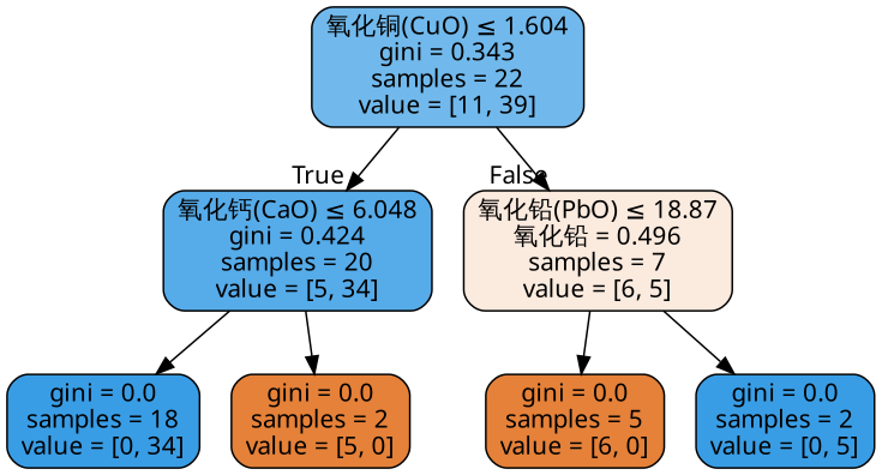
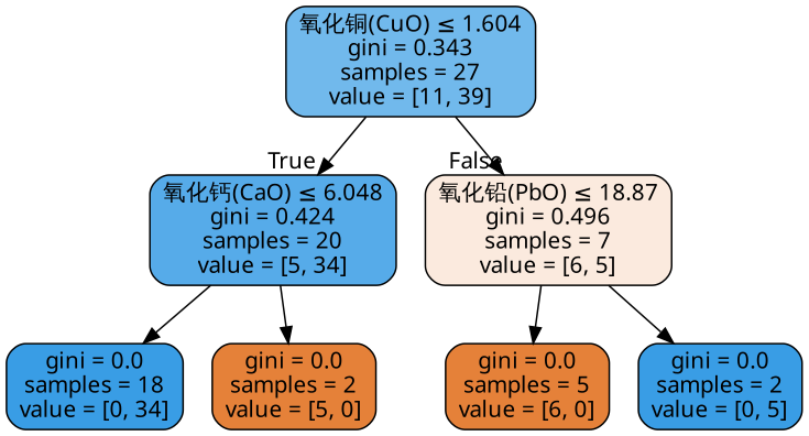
  digraph {
    node [color=black fillcolor="#399de5" fontname=DengXian shape=box style="filled, rounded"]
    edge [fontname=DengXian]
-   n1 [fillcolor="#71b9ec" label=<氧化铜(CuO) &le; 1.604<br/>gini = 0.343<br/>samples = 22<br/>value = [11, 39]>]
+   n1 [fillcolor="#71b9ec" label=<氧化铜(CuO) &le; 1.604<br/>gini = 0.343<br/>samples = 27<br/>value = [11, 39]>]
    n2 [fillcolor="#56abe9" label=<氧化钙(CaO) &le; 6.048<br/>gini = 0.424<br/>samples = 20<br/>value = [5, 34]>]
-   n3 [fillcolor="#fbeade" label=<氧化铅(PbO) &le; 18.87<br/>氧化铅 = 0.496<br/>samples = 7<br/>value = [6, 5]>]
+   n3 [fillcolor="#fbeade" label=<氧化铅(PbO) &le; 18.87<br/>gini = 0.496<br/>samples = 7<br/>value = [6, 5]>]
    n4 [label=<gini = 0.0<br/>samples = 18<br/>value = [0, 34]>]
    n5 [fillcolor="#e58139" label=<gini = 0.0<br/>samples = 2<br/>value = [5, 0]>]
    n6 [fillcolor="#e58139" label=<gini = 0.0<br/>samples = 5<br/>value = [6, 0]>]
    n7 [label=<gini = 0.0<br/>samples = 2<br/>value = [0, 5]>]
    n1 -> n2 [headlabel=True labelangle=45 labeldistance=2.5]
    n1 -> n3 [headlabel=False labelangle=-45 labeldistance=2.5]
    n2 -> n4
    n2 -> n5
    n3 -> n6
    n3 -> n7
  }
